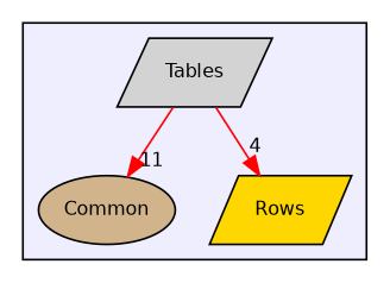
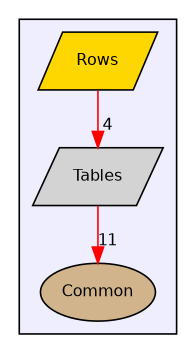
  digraph {
    compound=true
    node [color=black fontname=Helvetica fontsize=10 shape=parallelogram style=filled]
    edge [color=red labeldistance=1.5 labelfontname=Helvetica labelfontsize=10 style=solid]
    n1 [fillcolor=tan label=Common shape=ellipse]
    n2 [fillcolor=gold label=Rows]
    n3 [fillcolor=lightgrey label=Tables]
    subgraph cluster_1 {
      bgcolor="#eeeeff"
      pencolor=black
      n1
      n2
      n3
    }
    n3 -> n1 [headlabel=11]
-   n3 -> n2 [headlabel=4]
+   n2 -> n3 [headlabel=4]
  }
